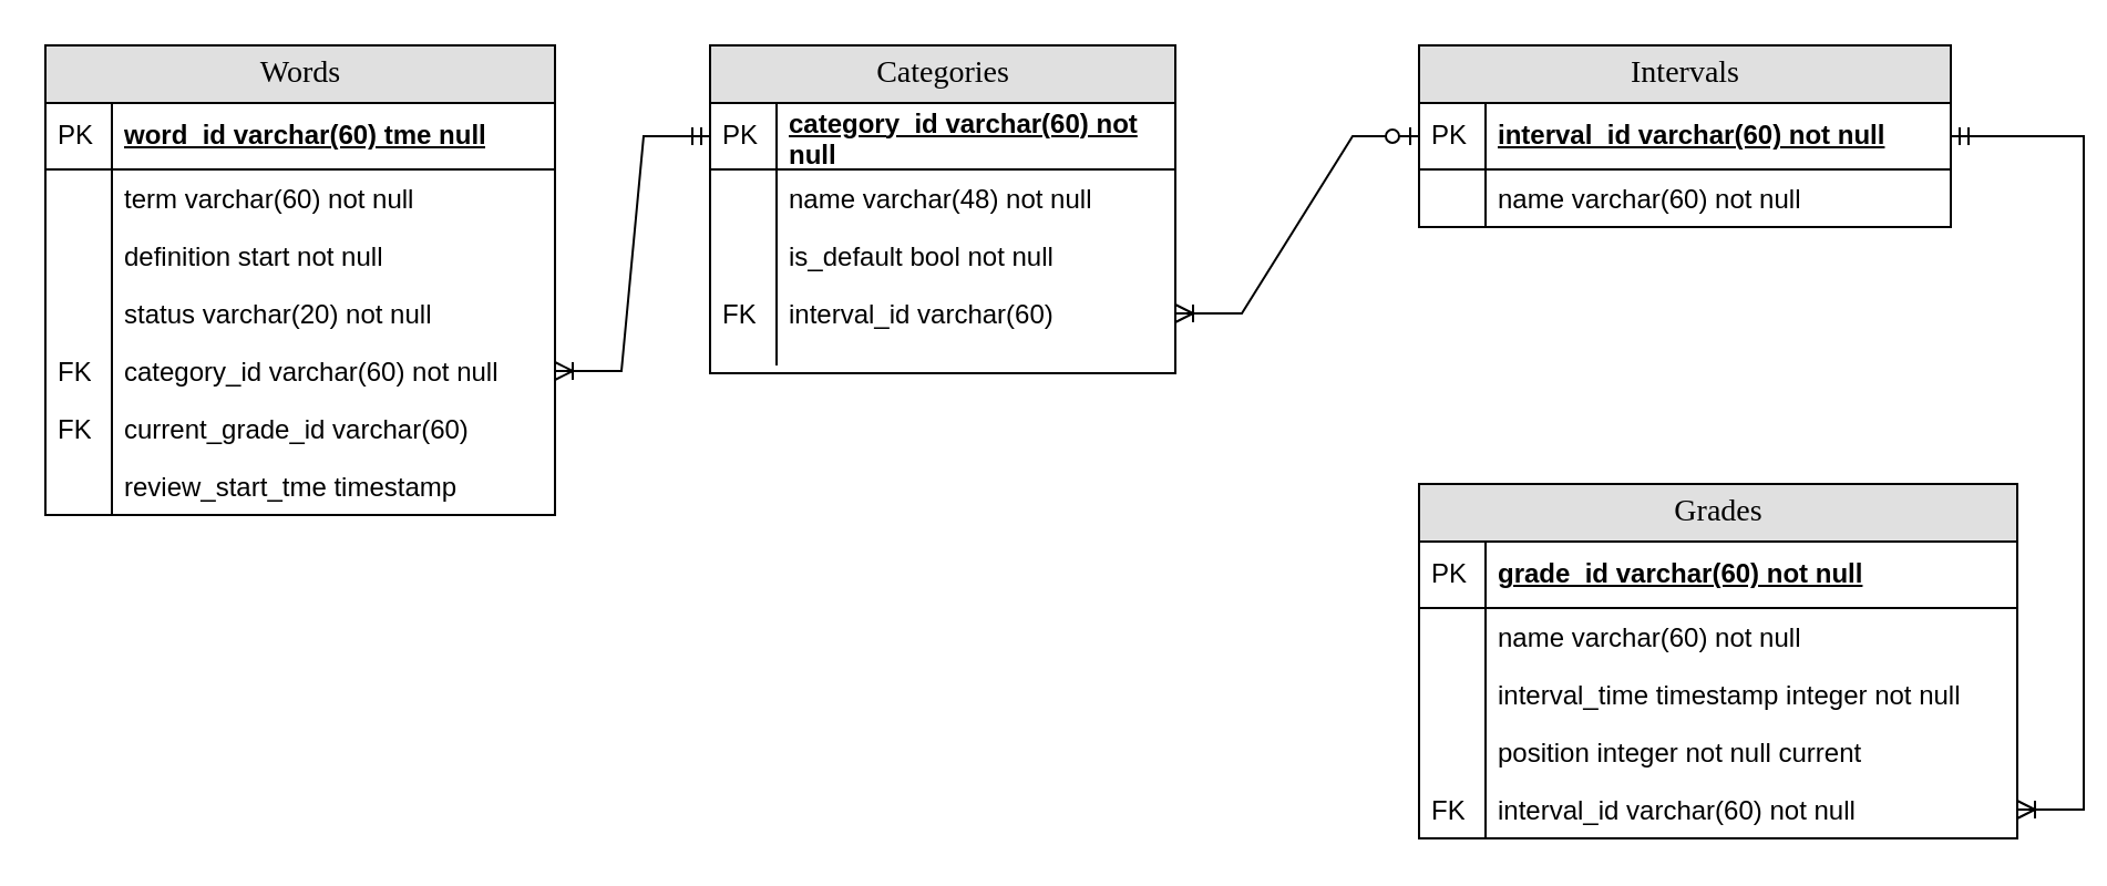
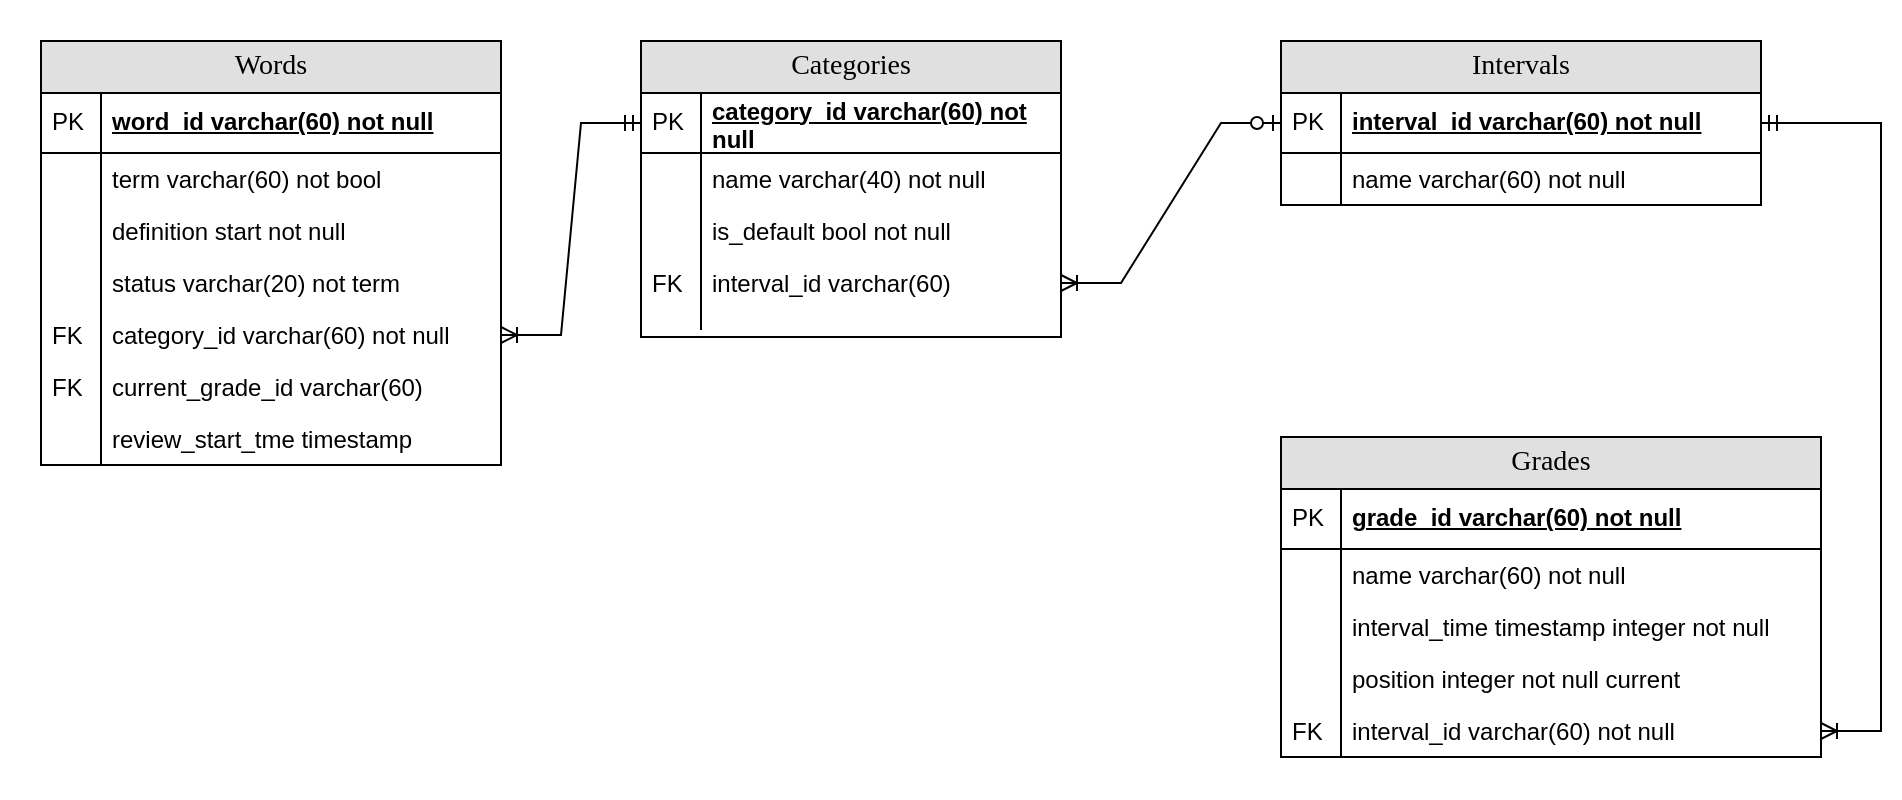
  <mxCell id="0" />
  <mxCell id="1" parent="0" />
  <mxCell id="2" value="Words" style="swimlane;html=1;fontStyle=0;childLayout=stackLayout;horizontal=1;startSize=26;fillColor=#e0e0e0;horizontalStack=0;resizeParent=1;resizeLast=0;collapsible=1;marginBottom=0;swimlaneFillColor=#ffffff;align=center;rounded=0;shadow=0;comic=0;labelBackgroundColor=none;strokeWidth=1;fontFamily=Verdana;fontSize=14" parent="1" vertex="1"><mxGeometry x="20" y="20" width="230" height="212" as="geometry" /></mxCell>
- <mxCell id="3" value="word_id varchar(60) tme null" style="shape=partialRectangle;top=0;left=0;right=0;bottom=1;html=1;align=left;verticalAlign=middle;fillColor=none;spacingLeft=34;spacingRight=4;whiteSpace=wrap;overflow=hidden;rotatable=0;points=[[0,0.5],[1,0.5]];portConstraint=eastwest;dropTarget=0;fontStyle=5;" parent="2" vertex="1"><mxGeometry y="26" width="230" height="30" as="geometry" /></mxCell>
+ <mxCell id="3" value="word_id varchar(60) not null" style="shape=partialRectangle;top=0;left=0;right=0;bottom=1;html=1;align=left;verticalAlign=middle;fillColor=none;spacingLeft=34;spacingRight=4;whiteSpace=wrap;overflow=hidden;rotatable=0;points=[[0,0.5],[1,0.5]];portConstraint=eastwest;dropTarget=0;fontStyle=5;" parent="2" vertex="1"><mxGeometry y="26" width="230" height="30" as="geometry" /></mxCell>
  <mxCell id="4" value="PK" style="shape=partialRectangle;top=0;left=0;bottom=0;html=1;fillColor=none;align=left;verticalAlign=middle;spacingLeft=4;spacingRight=4;whiteSpace=wrap;overflow=hidden;rotatable=0;points=[];portConstraint=eastwest;part=1;" parent="3" vertex="1" connectable="0"><mxGeometry width="30" height="30" as="geometry" /></mxCell>
- <mxCell id="5" value="term varchar(60) not null" style="shape=partialRectangle;top=0;left=0;right=0;bottom=0;html=1;align=left;verticalAlign=top;fillColor=none;spacingLeft=34;spacingRight=4;whiteSpace=wrap;overflow=hidden;rotatable=0;points=[[0,0.5],[1,0.5]];portConstraint=eastwest;dropTarget=0;" parent="2" vertex="1"><mxGeometry y="56" width="230" height="26" as="geometry" /></mxCell>
+ <mxCell id="5" value="term varchar(60) not bool" style="shape=partialRectangle;top=0;left=0;right=0;bottom=0;html=1;align=left;verticalAlign=top;fillColor=none;spacingLeft=34;spacingRight=4;whiteSpace=wrap;overflow=hidden;rotatable=0;points=[[0,0.5],[1,0.5]];portConstraint=eastwest;dropTarget=0;" parent="2" vertex="1"><mxGeometry y="56" width="230" height="26" as="geometry" /></mxCell>
  <mxCell id="6" value="" style="shape=partialRectangle;top=0;left=0;bottom=0;html=1;fillColor=none;align=left;verticalAlign=top;spacingLeft=4;spacingRight=4;whiteSpace=wrap;overflow=hidden;rotatable=0;points=[];portConstraint=eastwest;part=1;" parent="5" vertex="1" connectable="0"><mxGeometry width="30" height="26" as="geometry" /></mxCell>
  <mxCell id="7" value="definition start not null" style="shape=partialRectangle;top=0;left=0;right=0;bottom=0;html=1;align=left;verticalAlign=top;fillColor=none;spacingLeft=34;spacingRight=4;whiteSpace=wrap;overflow=hidden;rotatable=0;points=[[0,0.5],[1,0.5]];portConstraint=eastwest;dropTarget=0;" parent="2" vertex="1"><mxGeometry y="82" width="230" height="26" as="geometry" /></mxCell>
  <mxCell id="8" value="" style="shape=partialRectangle;top=0;left=0;bottom=0;html=1;fillColor=none;align=left;verticalAlign=top;spacingLeft=4;spacingRight=4;whiteSpace=wrap;overflow=hidden;rotatable=0;points=[];portConstraint=eastwest;part=1;" parent="7" vertex="1" connectable="0"><mxGeometry width="30" height="26" as="geometry" /></mxCell>
- <mxCell id="9" value="status varchar(20) not null" style="shape=partialRectangle;top=0;left=0;right=0;bottom=0;html=1;align=left;verticalAlign=top;fillColor=none;spacingLeft=34;spacingRight=4;whiteSpace=wrap;overflow=hidden;rotatable=0;points=[[0,0.5],[1,0.5]];portConstraint=eastwest;dropTarget=0;" parent="2" vertex="1"><mxGeometry y="108" width="230" height="26" as="geometry" /></mxCell>
+ <mxCell id="9" value="status varchar(20) not term" style="shape=partialRectangle;top=0;left=0;right=0;bottom=0;html=1;align=left;verticalAlign=top;fillColor=none;spacingLeft=34;spacingRight=4;whiteSpace=wrap;overflow=hidden;rotatable=0;points=[[0,0.5],[1,0.5]];portConstraint=eastwest;dropTarget=0;" parent="2" vertex="1"><mxGeometry y="108" width="230" height="26" as="geometry" /></mxCell>
  <mxCell id="10" value="" style="shape=partialRectangle;top=0;left=0;bottom=0;html=1;fillColor=none;align=left;verticalAlign=top;spacingLeft=4;spacingRight=4;whiteSpace=wrap;overflow=hidden;rotatable=0;points=[];portConstraint=eastwest;part=1;" parent="9" vertex="1" connectable="0"><mxGeometry width="30" height="26" as="geometry" /></mxCell>
  <mxCell id="11" value="category_id varchar(60) not null" style="shape=partialRectangle;top=0;left=0;right=0;bottom=0;html=1;align=left;verticalAlign=top;fillColor=none;spacingLeft=34;spacingRight=4;whiteSpace=wrap;overflow=hidden;rotatable=0;points=[[0,0.5],[1,0.5]];portConstraint=eastwest;dropTarget=0;" parent="2" vertex="1"><mxGeometry y="134" width="230" height="26" as="geometry" /></mxCell>
  <mxCell id="12" value="FK" style="shape=partialRectangle;top=0;left=0;bottom=0;html=1;fillColor=none;align=left;verticalAlign=top;spacingLeft=4;spacingRight=4;whiteSpace=wrap;overflow=hidden;rotatable=0;points=[];portConstraint=eastwest;part=1;" parent="11" vertex="1" connectable="0"><mxGeometry width="30" height="26" as="geometry" /></mxCell>
  <mxCell id="13" value="current_grade_id varchar(60)" style="shape=partialRectangle;top=0;left=0;right=0;bottom=0;html=1;align=left;verticalAlign=top;fillColor=none;spacingLeft=34;spacingRight=4;whiteSpace=wrap;overflow=hidden;rotatable=0;points=[[0,0.5],[1,0.5]];portConstraint=eastwest;dropTarget=0;" parent="2" vertex="1"><mxGeometry y="160" width="230" height="26" as="geometry" /></mxCell>
  <mxCell id="14" value="FK" style="shape=partialRectangle;top=0;left=0;bottom=0;html=1;fillColor=none;align=left;verticalAlign=top;spacingLeft=4;spacingRight=4;whiteSpace=wrap;overflow=hidden;rotatable=0;points=[];portConstraint=eastwest;part=1;" parent="13" vertex="1" connectable="0"><mxGeometry width="30" height="26" as="geometry" /></mxCell>
  <mxCell id="15" value="review_start_tme timestamp" style="shape=partialRectangle;top=0;left=0;right=0;bottom=0;html=1;align=left;verticalAlign=top;fillColor=none;spacingLeft=34;spacingRight=4;whiteSpace=wrap;overflow=hidden;rotatable=0;points=[[0,0.5],[1,0.5]];portConstraint=eastwest;dropTarget=0;" parent="2" vertex="1"><mxGeometry y="186" width="230" height="26" as="geometry" /></mxCell>
  <mxCell id="16" value="" style="shape=partialRectangle;top=0;left=0;bottom=0;html=1;fillColor=none;align=left;verticalAlign=top;spacingLeft=4;spacingRight=4;whiteSpace=wrap;overflow=hidden;rotatable=0;points=[];portConstraint=eastwest;part=1;" parent="15" vertex="1" connectable="0"><mxGeometry width="30" height="26" as="geometry" /></mxCell>
  <mxCell id="17" value="Categories" style="swimlane;html=1;fontStyle=0;childLayout=stackLayout;horizontal=1;startSize=26;fillColor=#e0e0e0;horizontalStack=0;resizeParent=1;resizeLast=0;collapsible=1;marginBottom=0;swimlaneFillColor=#ffffff;align=center;rounded=0;shadow=0;comic=0;labelBackgroundColor=none;strokeWidth=1;fontFamily=Verdana;fontSize=14" parent="1" vertex="1"><mxGeometry x="320" y="20" width="210" height="148" as="geometry" /></mxCell>
  <mxCell id="18" value="category_id varchar(60) not null" style="shape=partialRectangle;top=0;left=0;right=0;bottom=1;html=1;align=left;verticalAlign=middle;fillColor=none;spacingLeft=34;spacingRight=4;whiteSpace=wrap;overflow=hidden;rotatable=0;points=[[0,0.5],[1,0.5]];portConstraint=eastwest;dropTarget=0;fontStyle=5;" parent="17" vertex="1"><mxGeometry y="26" width="210" height="30" as="geometry" /></mxCell>
  <mxCell id="19" value="PK" style="shape=partialRectangle;top=0;left=0;bottom=0;html=1;fillColor=none;align=left;verticalAlign=middle;spacingLeft=4;spacingRight=4;whiteSpace=wrap;overflow=hidden;rotatable=0;points=[];portConstraint=eastwest;part=1;" parent="18" vertex="1" connectable="0"><mxGeometry width="30" height="30" as="geometry" /></mxCell>
- <mxCell id="20" value="name varchar(48) not null" style="shape=partialRectangle;top=0;left=0;right=0;bottom=0;html=1;align=left;verticalAlign=top;fillColor=none;spacingLeft=34;spacingRight=4;whiteSpace=wrap;overflow=hidden;rotatable=0;points=[[0,0.5],[1,0.5]];portConstraint=eastwest;dropTarget=0;" parent="17" vertex="1"><mxGeometry y="56" width="210" height="26" as="geometry" /></mxCell>
+ <mxCell id="20" value="name varchar(40) not null" style="shape=partialRectangle;top=0;left=0;right=0;bottom=0;html=1;align=left;verticalAlign=top;fillColor=none;spacingLeft=34;spacingRight=4;whiteSpace=wrap;overflow=hidden;rotatable=0;points=[[0,0.5],[1,0.5]];portConstraint=eastwest;dropTarget=0;" parent="17" vertex="1"><mxGeometry y="56" width="210" height="26" as="geometry" /></mxCell>
  <mxCell id="21" value="" style="shape=partialRectangle;top=0;left=0;bottom=0;html=1;fillColor=none;align=left;verticalAlign=top;spacingLeft=4;spacingRight=4;whiteSpace=wrap;overflow=hidden;rotatable=0;points=[];portConstraint=eastwest;part=1;" parent="20" vertex="1" connectable="0"><mxGeometry width="30" height="26" as="geometry" /></mxCell>
  <mxCell id="22" value="is_default bool not null" style="shape=partialRectangle;top=0;left=0;right=0;bottom=0;html=1;align=left;verticalAlign=top;fillColor=none;spacingLeft=34;spacingRight=4;whiteSpace=wrap;overflow=hidden;rotatable=0;points=[[0,0.5],[1,0.5]];portConstraint=eastwest;dropTarget=0;" parent="17" vertex="1"><mxGeometry y="82" width="210" height="26" as="geometry" /></mxCell>
  <mxCell id="23" value="" style="shape=partialRectangle;top=0;left=0;bottom=0;html=1;fillColor=none;align=left;verticalAlign=top;spacingLeft=4;spacingRight=4;whiteSpace=wrap;overflow=hidden;rotatable=0;points=[];portConstraint=eastwest;part=1;" parent="22" vertex="1" connectable="0"><mxGeometry width="30" height="26" as="geometry" /></mxCell>
  <mxCell id="24" value="&lt;div&gt;interval_id varchar(60)&lt;/div&gt;" style="shape=partialRectangle;top=0;left=0;right=0;bottom=0;html=1;align=left;verticalAlign=top;fillColor=none;spacingLeft=34;spacingRight=4;whiteSpace=wrap;overflow=hidden;rotatable=0;points=[[0,0.5],[1,0.5]];portConstraint=eastwest;dropTarget=0;" parent="17" vertex="1"><mxGeometry y="108" width="210" height="26" as="geometry" /></mxCell>
  <mxCell id="25" value="FK" style="shape=partialRectangle;top=0;left=0;bottom=0;html=1;fillColor=none;align=left;verticalAlign=top;spacingLeft=4;spacingRight=4;whiteSpace=wrap;overflow=hidden;rotatable=0;points=[];portConstraint=eastwest;part=1;" parent="24" vertex="1" connectable="0"><mxGeometry width="30" height="26" as="geometry" /></mxCell>
  <mxCell id="26" value="" style="shape=partialRectangle;top=0;left=0;right=0;bottom=0;html=1;align=left;verticalAlign=top;fillColor=none;spacingLeft=34;spacingRight=4;whiteSpace=wrap;overflow=hidden;rotatable=0;points=[[0,0.5],[1,0.5]];portConstraint=eastwest;dropTarget=0;" parent="17" vertex="1"><mxGeometry y="134" width="210" height="10" as="geometry" /></mxCell>
  <mxCell id="27" value="" style="shape=partialRectangle;top=0;left=0;bottom=0;html=1;fillColor=none;align=left;verticalAlign=top;spacingLeft=4;spacingRight=4;whiteSpace=wrap;overflow=hidden;rotatable=0;points=[];portConstraint=eastwest;part=1;" parent="26" vertex="1" connectable="0"><mxGeometry width="30" height="10" as="geometry" /></mxCell>
  <mxCell id="28" value="Intervals" style="swimlane;html=1;fontStyle=0;childLayout=stackLayout;horizontal=1;startSize=26;fillColor=#e0e0e0;horizontalStack=0;resizeParent=1;resizeLast=0;collapsible=1;marginBottom=0;swimlaneFillColor=#ffffff;align=center;rounded=0;shadow=0;comic=0;labelBackgroundColor=none;strokeWidth=1;fontFamily=Verdana;fontSize=14" parent="1" vertex="1"><mxGeometry x="640" y="20" width="240" height="82" as="geometry" /></mxCell>
  <mxCell id="29" value="interval_id varchar(60) not null" style="shape=partialRectangle;top=0;left=0;right=0;bottom=1;html=1;align=left;verticalAlign=middle;fillColor=none;spacingLeft=34;spacingRight=4;whiteSpace=wrap;overflow=hidden;rotatable=0;points=[[0,0.5],[1,0.5]];portConstraint=eastwest;dropTarget=0;fontStyle=5;" parent="28" vertex="1"><mxGeometry y="26" width="240" height="30" as="geometry" /></mxCell>
  <mxCell id="30" value="PK" style="shape=partialRectangle;top=0;left=0;bottom=0;html=1;fillColor=none;align=left;verticalAlign=middle;spacingLeft=4;spacingRight=4;whiteSpace=wrap;overflow=hidden;rotatable=0;points=[];portConstraint=eastwest;part=1;" parent="29" vertex="1" connectable="0"><mxGeometry width="30" height="30" as="geometry" /></mxCell>
  <mxCell id="31" value="name varchar(60) not null" style="shape=partialRectangle;top=0;left=0;right=0;bottom=0;html=1;align=left;verticalAlign=top;fillColor=none;spacingLeft=34;spacingRight=4;whiteSpace=wrap;overflow=hidden;rotatable=0;points=[[0,0.5],[1,0.5]];portConstraint=eastwest;dropTarget=0;" parent="28" vertex="1"><mxGeometry y="56" width="240" height="26" as="geometry" /></mxCell>
  <mxCell id="32" value="" style="shape=partialRectangle;top=0;left=0;bottom=0;html=1;fillColor=none;align=left;verticalAlign=top;spacingLeft=4;spacingRight=4;whiteSpace=wrap;overflow=hidden;rotatable=0;points=[];portConstraint=eastwest;part=1;" parent="31" vertex="1" connectable="0"><mxGeometry width="30" height="26" as="geometry" /></mxCell>
  <mxCell id="33" value="Grades" style="swimlane;html=1;fontStyle=0;childLayout=stackLayout;horizontal=1;startSize=26;fillColor=#e0e0e0;horizontalStack=0;resizeParent=1;resizeLast=0;collapsible=1;marginBottom=0;swimlaneFillColor=#ffffff;align=center;rounded=0;shadow=0;comic=0;labelBackgroundColor=none;strokeWidth=1;fontFamily=Verdana;fontSize=14" parent="1" vertex="1"><mxGeometry x="640" y="218" width="270" height="160" as="geometry" /></mxCell>
  <mxCell id="34" value="grade_id varchar(60) not null" style="shape=partialRectangle;top=0;left=0;right=0;bottom=1;html=1;align=left;verticalAlign=middle;fillColor=none;spacingLeft=34;spacingRight=4;whiteSpace=wrap;overflow=hidden;rotatable=0;points=[[0,0.5],[1,0.5]];portConstraint=eastwest;dropTarget=0;fontStyle=5;" parent="33" vertex="1"><mxGeometry y="26" width="270" height="30" as="geometry" /></mxCell>
  <mxCell id="35" value="PK" style="shape=partialRectangle;top=0;left=0;bottom=0;html=1;fillColor=none;align=left;verticalAlign=middle;spacingLeft=4;spacingRight=4;whiteSpace=wrap;overflow=hidden;rotatable=0;points=[];portConstraint=eastwest;part=1;" parent="34" vertex="1" connectable="0"><mxGeometry width="30" height="30" as="geometry" /></mxCell>
  <mxCell id="36" value="name varchar(60) not null" style="shape=partialRectangle;top=0;left=0;right=0;bottom=0;html=1;align=left;verticalAlign=top;fillColor=none;spacingLeft=34;spacingRight=4;whiteSpace=wrap;overflow=hidden;rotatable=0;points=[[0,0.5],[1,0.5]];portConstraint=eastwest;dropTarget=0;" parent="33" vertex="1"><mxGeometry y="56" width="270" height="26" as="geometry" /></mxCell>
  <mxCell id="37" value="" style="shape=partialRectangle;top=0;left=0;bottom=0;html=1;fillColor=none;align=left;verticalAlign=top;spacingLeft=4;spacingRight=4;whiteSpace=wrap;overflow=hidden;rotatable=0;points=[];portConstraint=eastwest;part=1;" parent="36" vertex="1" connectable="0"><mxGeometry width="30" height="26" as="geometry" /></mxCell>
  <mxCell id="38" value="interval_time timestamp integer not null" style="shape=partialRectangle;top=0;left=0;right=0;bottom=0;html=1;align=left;verticalAlign=top;fillColor=none;spacingLeft=34;spacingRight=4;whiteSpace=wrap;overflow=hidden;rotatable=0;points=[[0,0.5],[1,0.5]];portConstraint=eastwest;dropTarget=0;" parent="33" vertex="1"><mxGeometry y="82" width="270" height="26" as="geometry" /></mxCell>
  <mxCell id="39" value="" style="shape=partialRectangle;top=0;left=0;bottom=0;html=1;fillColor=none;align=left;verticalAlign=top;spacingLeft=4;spacingRight=4;whiteSpace=wrap;overflow=hidden;rotatable=0;points=[];portConstraint=eastwest;part=1;" parent="38" vertex="1" connectable="0"><mxGeometry width="30" height="26" as="geometry" /></mxCell>
  <mxCell id="40" value="position integer not null current" style="shape=partialRectangle;top=0;left=0;right=0;bottom=0;html=1;align=left;verticalAlign=top;fillColor=none;spacingLeft=34;spacingRight=4;whiteSpace=wrap;overflow=hidden;rotatable=0;points=[[0,0.5],[1,0.5]];portConstraint=eastwest;dropTarget=0;" parent="33" vertex="1"><mxGeometry y="108" width="270" height="26" as="geometry" /></mxCell>
  <mxCell id="41" value="" style="shape=partialRectangle;top=0;left=0;bottom=0;html=1;fillColor=none;align=left;verticalAlign=top;spacingLeft=4;spacingRight=4;whiteSpace=wrap;overflow=hidden;rotatable=0;points=[];portConstraint=eastwest;part=1;" parent="40" vertex="1" connectable="0"><mxGeometry width="30" height="26" as="geometry" /></mxCell>
  <mxCell id="42" value="interval_id varchar(60) not null" style="shape=partialRectangle;top=0;left=0;right=0;bottom=0;html=1;align=left;verticalAlign=top;fillColor=none;spacingLeft=34;spacingRight=4;whiteSpace=wrap;overflow=hidden;rotatable=0;points=[[0,0.5],[1,0.5]];portConstraint=eastwest;dropTarget=0;" parent="33" vertex="1"><mxGeometry y="134" width="270" height="26" as="geometry" /></mxCell>
  <mxCell id="43" value="FK" style="shape=partialRectangle;top=0;left=0;bottom=0;html=1;fillColor=none;align=left;verticalAlign=top;spacingLeft=4;spacingRight=4;whiteSpace=wrap;overflow=hidden;rotatable=0;points=[];portConstraint=eastwest;part=1;" parent="42" vertex="1" connectable="0"><mxGeometry width="30" height="26" as="geometry" /></mxCell>
  <mxCell id="44" value="" style="edgeStyle=entityRelationEdgeStyle;fontSize=12;html=1;endArrow=ERoneToMany;startArrow=ERzeroToOne;rounded=0;exitX=0;exitY=0.5;exitDx=0;exitDy=0;entryX=1;entryY=0.5;entryDx=0;entryDy=0;" parent="1" source="29" target="24" edge="1"><mxGeometry width="100" height="100" relative="1" as="geometry"><mxPoint x="560" y="268" as="sourcePoint" /><mxPoint x="660" y="168" as="targetPoint" /></mxGeometry></mxCell>
  <mxCell id="45" value="" style="edgeStyle=entityRelationEdgeStyle;fontSize=12;html=1;endArrow=ERoneToMany;startArrow=ERmandOne;rounded=0;exitX=1;exitY=0.5;exitDx=0;exitDy=0;" parent="1" source="29" target="42" edge="1"><mxGeometry width="100" height="100" relative="1" as="geometry"><mxPoint x="570" y="288" as="sourcePoint" /><mxPoint x="990" y="228" as="targetPoint" /></mxGeometry></mxCell>
  <mxCell id="46" value="" style="edgeStyle=entityRelationEdgeStyle;fontSize=12;html=1;endArrow=ERoneToMany;startArrow=ERmandOne;rounded=0;exitX=0;exitY=0.5;exitDx=0;exitDy=0;" parent="1" source="18" target="11" edge="1"><mxGeometry width="100" height="100" relative="1" as="geometry"><mxPoint x="300" y="338" as="sourcePoint" /><mxPoint x="400" y="238" as="targetPoint" /></mxGeometry></mxCell>
